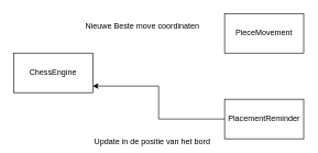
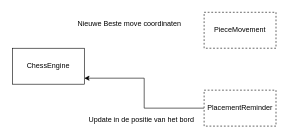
  <mxCell id="0" />
  <mxCell id="1" parent="0" />
  <mxCell id="2" value="ChessEngine" style="rounded=0;whiteSpace=wrap;html=1;" vertex="1" parent="1"><mxGeometry x="20" y="80" width="120" height="60" as="geometry" /></mxCell>
- <mxCell id="3" value="PieceMovement" style="rounded=0;whiteSpace=wrap;html=1;" vertex="1" parent="1"><mxGeometry x="340" y="20" width="120" height="60" as="geometry" /></mxCell>
+ <mxCell id="3" value="PieceMovement" style="rounded=0;whiteSpace=wrap;html=1;dashed=1;" vertex="1" parent="1"><mxGeometry x="340" y="20" width="120" height="60" as="geometry" /></mxCell>
  <mxCell id="4" style="edgeStyle=orthogonalEdgeStyle;rounded=0;orthogonalLoop=1;jettySize=auto;html=1;" edge="1" parent="1" source="5"><mxGeometry relative="1" as="geometry"><mxPoint x="140" y="130" as="targetPoint" /><Array as="points"><mxPoint x="240" y="180" /><mxPoint x="240" y="130" /><mxPoint x="140" y="130" /></Array></mxGeometry></mxCell>
- <mxCell id="5" value="PlacementReminder" style="rounded=0;whiteSpace=wrap;html=1;" vertex="1" parent="1"><mxGeometry x="340" y="150" width="120" height="60" as="geometry" /></mxCell>
- <mxCell id="6" value="Update in de positie van het bord" style="text;html=1;align=center;verticalAlign=middle;resizable=0;points=[];autosize=1;strokeColor=none;fillColor=none;" vertex="1" parent="1"><mxGeometry x="135" y="205" width="190" height="20" as="geometry" /></mxCell>
+ <mxCell id="5" value="PlacementReminder" style="rounded=0;whiteSpace=wrap;html=1;dashed=1;" vertex="1" parent="1"><mxGeometry x="340" y="150" width="120" height="60" as="geometry" /></mxCell>
+ <mxCell id="6" value="Update in de positie van het bord" style="text;html=1;align=center;verticalAlign=middle;resizable=0;points=[];autosize=1;strokeColor=none;fillColor=none;" vertex="1" parent="1"><mxGeometry x="140" y="190" width="190" height="20" as="geometry" /></mxCell>
  <mxCell id="7" value="Nieuwe Beste move coordinaten" style="text;html=1;align=center;verticalAlign=middle;resizable=0;points=[];autosize=1;strokeColor=none;fillColor=none;" vertex="1" parent="1"><mxGeometry x="120" y="30" width="190" height="20" as="geometry" /></mxCell>
